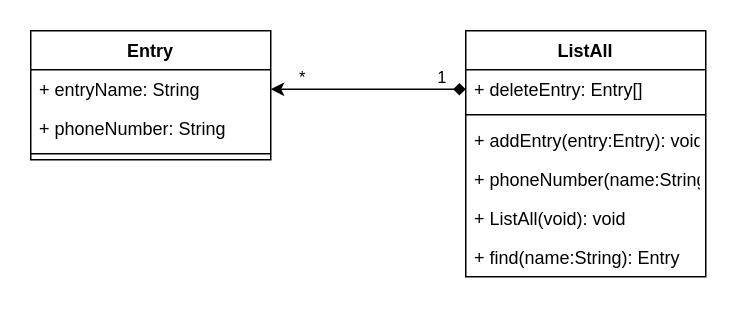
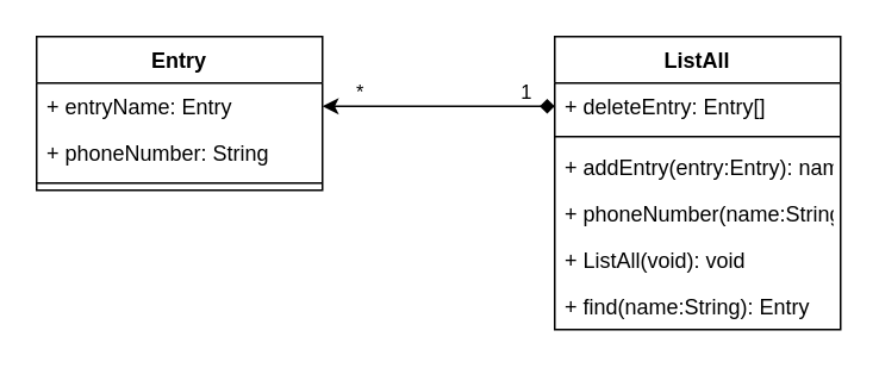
  <mxCell id="0" />
  <mxCell id="1" parent="0" />
  <mxCell id="2" value="Entry" style="swimlane;fontStyle=1;align=center;verticalAlign=top;childLayout=stackLayout;horizontal=1;startSize=26;horizontalStack=0;resizeParent=1;resizeParentMax=0;resizeLast=0;collapsible=1;marginBottom=0;" parent="1" vertex="1"><mxGeometry y="20" width="160" height="86" as="geometry" x="20" /></mxCell>
- <mxCell id="3" value="+ entryName: String" style="text;strokeColor=none;fillColor=none;align=left;verticalAlign=top;spacingLeft=4;spacingRight=4;overflow=hidden;rotatable=0;points=[[0,0.5],[1,0.5]];portConstraint=eastwest;" parent="2" vertex="1"><mxGeometry y="26" width="160" height="26" as="geometry" /></mxCell>
+ <mxCell id="3" value="+ entryName: Entry" style="text;strokeColor=none;fillColor=none;align=left;verticalAlign=top;spacingLeft=4;spacingRight=4;overflow=hidden;rotatable=0;points=[[0,0.5],[1,0.5]];portConstraint=eastwest;" parent="2" vertex="1"><mxGeometry y="26" width="160" height="26" as="geometry" /></mxCell>
  <mxCell id="4" value="+ phoneNumber: String" style="text;strokeColor=none;fillColor=none;align=left;verticalAlign=top;spacingLeft=4;spacingRight=4;overflow=hidden;rotatable=0;points=[[0,0.5],[1,0.5]];portConstraint=eastwest;" parent="2" vertex="1"><mxGeometry y="52" width="160" height="26" as="geometry" /></mxCell>
  <mxCell id="5" value="" style="line;strokeWidth=1;fillColor=none;align=left;verticalAlign=middle;spacingTop=-1;spacingLeft=3;spacingRight=3;rotatable=0;labelPosition=right;points=[];portConstraint=eastwest;" parent="2" vertex="1"><mxGeometry y="78" width="160" height="8" as="geometry" /></mxCell>
  <mxCell id="6" value="ListAll" style="swimlane;fontStyle=1;align=center;verticalAlign=top;childLayout=stackLayout;horizontal=1;startSize=26;horizontalStack=0;resizeParent=1;resizeParentMax=0;resizeLast=0;collapsible=1;marginBottom=0;" parent="1" vertex="1"><mxGeometry x="310" y="20" width="160" height="164" as="geometry" /></mxCell>
  <mxCell id="7" value="+ deleteEntry: Entry[]" style="text;strokeColor=none;fillColor=none;align=left;verticalAlign=top;spacingLeft=4;spacingRight=4;overflow=hidden;rotatable=0;points=[[0,0.5],[1,0.5]];portConstraint=eastwest;" parent="6" vertex="1"><mxGeometry y="26" width="160" height="26" as="geometry" /></mxCell>
  <mxCell id="8" value="" style="line;strokeWidth=1;fillColor=none;align=left;verticalAlign=middle;spacingTop=-1;spacingLeft=3;spacingRight=3;rotatable=0;labelPosition=right;points=[];portConstraint=eastwest;" parent="6" vertex="1"><mxGeometry y="52" width="160" height="8" as="geometry" /></mxCell>
- <mxCell id="9" value="+ addEntry(entry:Entry): void" style="text;strokeColor=none;fillColor=none;align=left;verticalAlign=top;spacingLeft=4;spacingRight=4;overflow=hidden;rotatable=0;points=[[0,0.5],[1,0.5]];portConstraint=eastwest;" parent="6" vertex="1"><mxGeometry y="60" width="160" height="26" as="geometry" /></mxCell>
+ <mxCell id="9" value="+ addEntry(entry:Entry): name" style="text;strokeColor=none;fillColor=none;align=left;verticalAlign=top;spacingLeft=4;spacingRight=4;overflow=hidden;rotatable=0;points=[[0,0.5],[1,0.5]];portConstraint=eastwest;" parent="6" vertex="1"><mxGeometry y="60" width="160" height="26" as="geometry" /></mxCell>
  <mxCell id="10" value="+ phoneNumber(name:String): void" style="text;strokeColor=none;fillColor=none;align=left;verticalAlign=top;spacingLeft=4;spacingRight=4;overflow=hidden;rotatable=0;points=[[0,0.5],[1,0.5]];portConstraint=eastwest;" parent="6" vertex="1"><mxGeometry y="86" width="160" height="26" as="geometry" /></mxCell>
  <mxCell id="11" value="+ ListAll(void): void" style="text;strokeColor=none;fillColor=none;align=left;verticalAlign=top;spacingLeft=4;spacingRight=4;overflow=hidden;rotatable=0;points=[[0,0.5],[1,0.5]];portConstraint=eastwest;" parent="6" vertex="1"><mxGeometry y="112" width="160" height="26" as="geometry" /></mxCell>
  <mxCell id="12" value="+ find(name:String): Entry" style="text;strokeColor=none;fillColor=none;align=left;verticalAlign=top;spacingLeft=4;spacingRight=4;overflow=hidden;rotatable=0;points=[[0,0.5],[1,0.5]];portConstraint=eastwest;" parent="6" vertex="1"><mxGeometry y="138" width="160" height="26" as="geometry" /></mxCell>
  <mxCell id="13" style="edgeStyle=orthogonalEdgeStyle;rounded=0;orthogonalLoop=1;jettySize=auto;html=1;exitX=0;exitY=0.5;exitDx=0;exitDy=0;entryX=1;entryY=0.5;entryDx=0;entryDy=0;startArrow=diamond;startFill=1;" parent="1" edge="1"><mxGeometry relative="1" as="geometry"><mxPoint x="310" y="59" as="sourcePoint" /><mxPoint x="180" y="59" as="targetPoint" /></mxGeometry></mxCell>
  <mxCell id="14" value="*" style="edgeLabel;html=1;align=center;verticalAlign=middle;resizable=0;points=[];" parent="13" vertex="1" connectable="0"><mxGeometry x="0.686" y="-6" relative="1" as="geometry"><mxPoint y="-3" as="offset" /></mxGeometry></mxCell>
  <mxCell id="15" value="1" style="edgeLabel;html=1;align=center;verticalAlign=middle;resizable=0;points=[];" parent="13" vertex="1" connectable="0"><mxGeometry x="-0.745" y="-9" relative="1" as="geometry"><mxPoint as="offset" /></mxGeometry></mxCell>
